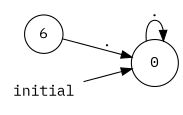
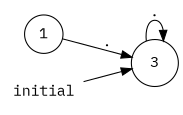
  digraph {
    fontname="IBM Plex Mono"
    rankdir=LR
    node [fontname="IBM Plex Mono" shape=circle]
    edge [fontname="IBM Plex Mono"]
-   0 [height=0.61111 width=0.61111]
-   1 [height=0.5 width=0.5 label=6]
+   0 [height=0.61111 width=0.61111 label=3]
+   1 [height=0.5 width=0.5]
    initial [height=0.5 shape=plaintext width=0.75]
    0 -> 0 [label="."]
    1 -> 0 [label="."]
    initial -> 0
  }
